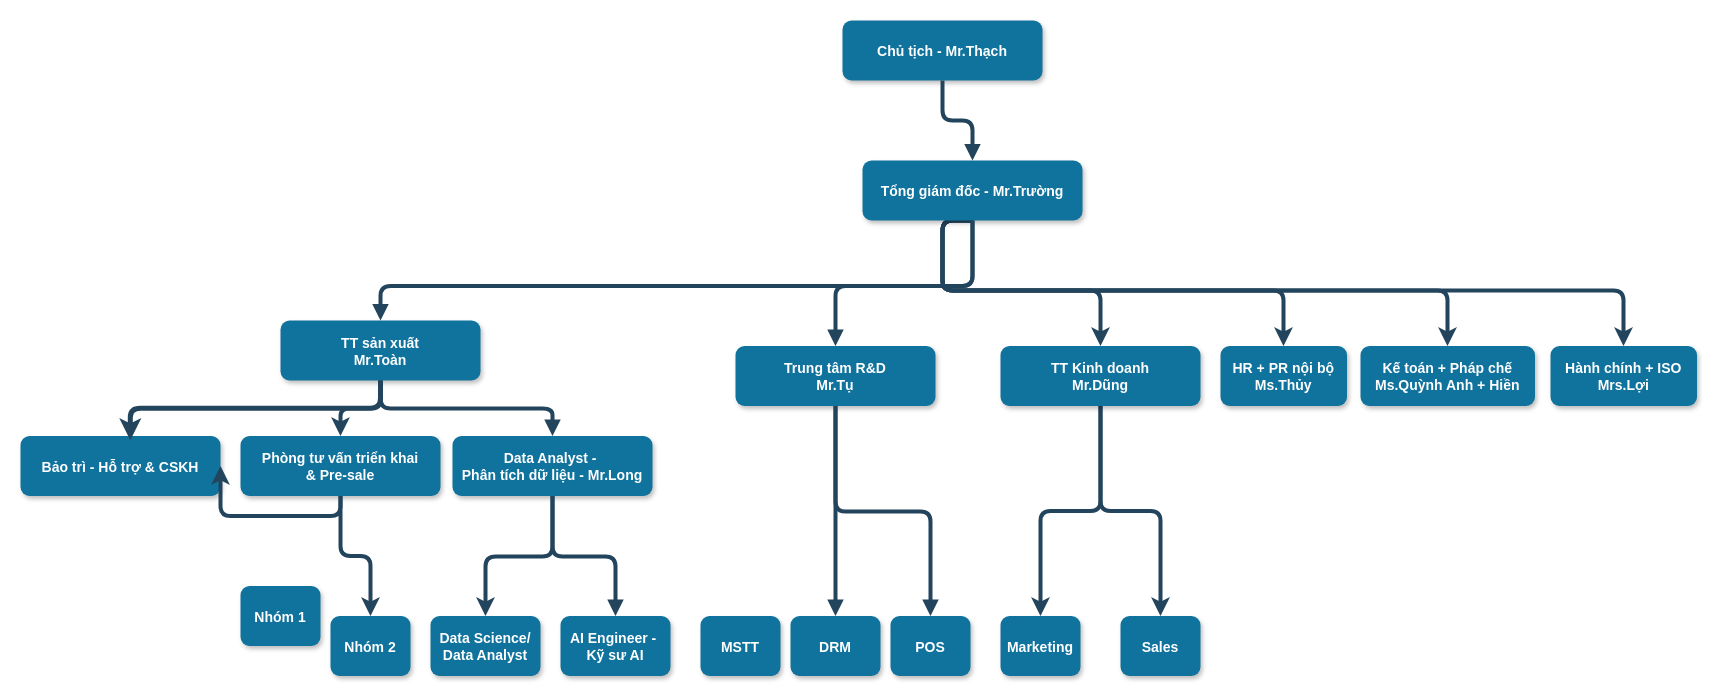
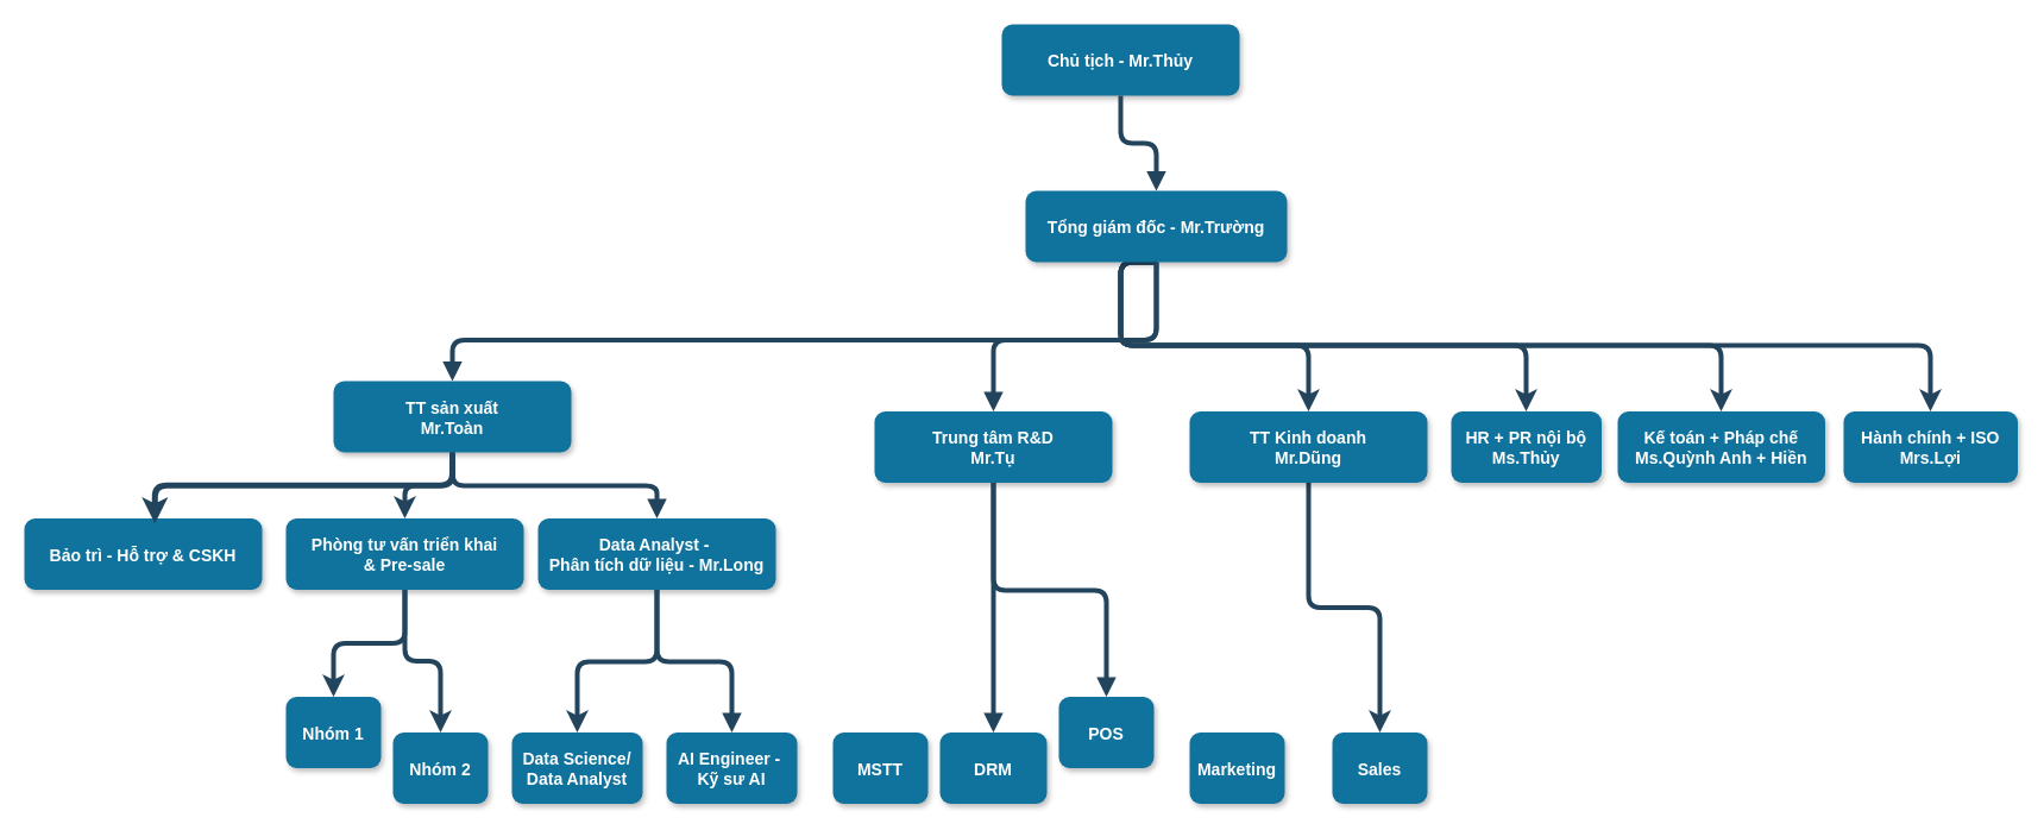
  <mxCell id="0" />
  <mxCell id="1" parent="0" />
- <mxCell id="2" value="Chủ tịch - Mr.Thạch" style="rounded=1;fillColor=#10739E;strokeColor=none;shadow=1;gradientColor=none;fontStyle=1;fontColor=#FFFFFF;fontSize=14;" parent="1" vertex="1"><mxGeometry x="842" y="20" width="200" height="60" as="geometry" /></mxCell>
+ <mxCell id="2" value="Chủ tịch - Mr.Thủy" style="rounded=1;fillColor=#10739E;strokeColor=none;shadow=1;gradientColor=none;fontStyle=1;fontColor=#FFFFFF;fontSize=14;" parent="1" vertex="1"><mxGeometry x="842" y="20" width="200" height="60" as="geometry" /></mxCell>
  <mxCell id="3" style="edgeStyle=orthogonalEdgeStyle;rounded=1;orthogonalLoop=1;jettySize=auto;html=1;exitX=0.5;exitY=1;exitDx=0;exitDy=0;curved=0;strokeColor=#23445D;strokeWidth=4;" edge="1" parent="1" source="7" target="9"><mxGeometry relative="1" as="geometry"><Array as="points"><mxPoint x="942" y="290" /><mxPoint x="1283" y="290" /></Array></mxGeometry></mxCell>
  <mxCell id="4" style="edgeStyle=orthogonalEdgeStyle;rounded=1;orthogonalLoop=1;jettySize=auto;html=1;exitX=0.5;exitY=1;exitDx=0;exitDy=0;curved=0;strokeColor=#23445D;strokeWidth=4;" edge="1" parent="1" source="7" target="8"><mxGeometry relative="1" as="geometry"><Array as="points"><mxPoint x="942" y="290" /><mxPoint x="1447" y="290" /></Array></mxGeometry></mxCell>
  <mxCell id="5" style="edgeStyle=orthogonalEdgeStyle;rounded=1;orthogonalLoop=1;jettySize=auto;html=1;exitX=0.5;exitY=1;exitDx=0;exitDy=0;curved=0;strokeColor=#23445D;strokeWidth=4;" edge="1" parent="1" source="7" target="32"><mxGeometry relative="1" as="geometry"><Array as="points"><mxPoint x="942" y="290" /><mxPoint x="1623" y="290" /></Array></mxGeometry></mxCell>
  <mxCell id="6" style="edgeStyle=orthogonalEdgeStyle;rounded=1;orthogonalLoop=1;jettySize=auto;html=1;exitX=0.5;exitY=1;exitDx=0;exitDy=0;entryX=0.5;entryY=0;entryDx=0;entryDy=0;curved=0;strokeColor=#23445D;strokeWidth=4;" edge="1" parent="1" source="7" target="12"><mxGeometry relative="1" as="geometry"><Array as="points"><mxPoint x="942" y="290" /><mxPoint x="1100" y="290" /></Array></mxGeometry></mxCell>
  <mxCell id="7" value="Tổng giám đốc - Mr.Trường" style="rounded=1;fillColor=#10739E;strokeColor=none;shadow=1;gradientColor=none;fontStyle=1;fontColor=#FFFFFF;fontSize=14;" parent="1" vertex="1"><mxGeometry x="862" y="160" width="220" height="60" as="geometry" /></mxCell>
  <mxCell id="8" value="Kế toán + Pháp chế&#10;Ms.Quỳnh Anh + Hiền" style="rounded=1;fillColor=#10739E;strokeColor=none;shadow=1;gradientColor=none;fontStyle=1;fontColor=#FFFFFF;fontSize=14;" parent="1" vertex="1"><mxGeometry x="1360" y="345.5" width="174.5" height="60" as="geometry" /></mxCell>
  <mxCell id="9" value="HR + PR nội bộ&#10;Ms.Thủy" style="rounded=1;fillColor=#10739E;strokeColor=none;shadow=1;gradientColor=none;fontStyle=1;fontColor=#FFFFFF;fontSize=14;" parent="1" vertex="1"><mxGeometry x="1220" y="345.5" width="126.5" height="60" as="geometry" /></mxCell>
- <mxCell id="10" style="edgeStyle=orthogonalEdgeStyle;rounded=1;orthogonalLoop=1;jettySize=auto;html=1;exitX=0.5;exitY=1;exitDx=0;exitDy=0;strokeColor=#23445D;curved=0;strokeWidth=4;entryX=0.5;entryY=0;entryDx=0;entryDy=0;" edge="1" parent="1" source="12" target="34"><mxGeometry relative="1" as="geometry"><mxPoint x="1020" y="520" as="targetPoint" /></mxGeometry></mxCell>
  <mxCell id="11" style="edgeStyle=orthogonalEdgeStyle;rounded=1;orthogonalLoop=1;jettySize=auto;html=1;exitX=0.5;exitY=1;exitDx=0;exitDy=0;strokeColor=#23445D;curved=0;strokeWidth=4;entryX=0.5;entryY=0;entryDx=0;entryDy=0;" edge="1" parent="1" source="12" target="35"><mxGeometry relative="1" as="geometry"><mxPoint x="1230" y="520" as="targetPoint" /></mxGeometry></mxCell>
  <mxCell id="12" value="TT Kinh doanh&#10;Mr.Dũng" style="rounded=1;fillColor=#10739E;strokeColor=none;shadow=1;gradientColor=none;fontStyle=1;fontColor=#FFFFFF;fontSize=14;" parent="1" vertex="1"><mxGeometry x="1000" y="345.5" width="200" height="60" as="geometry" /></mxCell>
  <mxCell id="13" style="edgeStyle=orthogonalEdgeStyle;rounded=1;orthogonalLoop=1;jettySize=auto;html=1;exitX=0.5;exitY=1;exitDx=0;exitDy=0;strokeColor=#23445D;strokeWidth=4;curved=0;" edge="1" parent="1" source="14" target="23"><mxGeometry relative="1" as="geometry" /></mxCell>
  <mxCell id="14" value="TT sản xuất&#10;Mr.Toàn" style="rounded=1;fillColor=#10739E;strokeColor=none;shadow=1;gradientColor=none;fontStyle=1;fontColor=#FFFFFF;fontSize=14;" parent="1" vertex="1"><mxGeometry x="280" y="320" width="200" height="60" as="geometry" /></mxCell>
  <mxCell id="15" style="edgeStyle=elbowEdgeStyle;rounded=1;orthogonalLoop=1;jettySize=auto;html=1;exitX=0.5;exitY=1;exitDx=0;exitDy=0;elbow=vertical;strokeWidth=4;curved=0;strokeColor=#23445D;" edge="1" parent="1" source="16" target="18"><mxGeometry relative="1" as="geometry" /></mxCell>
  <mxCell id="16" value="Data Analyst - &#10;Phân tích dữ liệu - Mr.Long" style="rounded=1;fillColor=#10739E;strokeColor=none;shadow=1;gradientColor=none;fontStyle=1;fontColor=#FFFFFF;fontSize=14;" parent="1" vertex="1"><mxGeometry x="452" y="435.5" width="200" height="60" as="geometry" /></mxCell>
  <mxCell id="17" value="AI Engineer - &#10;Kỹ sư AI" style="rounded=1;fillColor=#10739E;strokeColor=none;shadow=1;gradientColor=none;fontStyle=1;fontColor=#FFFFFF;fontSize=14;" parent="1" vertex="1"><mxGeometry x="560" y="615.5" width="110" height="60" as="geometry" /></mxCell>
  <mxCell id="18" value="Data Science/&#10;Data Analyst" style="rounded=1;fillColor=#10739E;strokeColor=none;shadow=1;gradientColor=none;fontStyle=1;fontColor=#FFFFFF;fontSize=14;" parent="1" vertex="1"><mxGeometry x="430" y="615.5" width="110" height="60" as="geometry" /></mxCell>
  <mxCell id="19" value="Trung tâm R&amp;D&#10;Mr.Tụ" style="rounded=1;fillColor=#10739E;strokeColor=none;shadow=1;gradientColor=none;fontStyle=1;fontColor=#FFFFFF;fontSize=14;" parent="1" vertex="1"><mxGeometry x="735" y="345.5" width="200" height="60" as="geometry" /></mxCell>
- <mxCell id="20" value="POS" style="rounded=1;fillColor=#10739E;strokeColor=none;shadow=1;gradientColor=none;fontStyle=1;fontColor=#FFFFFF;fontSize=14;" parent="1" vertex="1"><mxGeometry x="890" y="615.5" width="80" height="60" as="geometry" /></mxCell>
+ <mxCell id="20" value="POS" style="rounded=1;fillColor=#10739E;strokeColor=none;shadow=1;gradientColor=none;fontStyle=1;fontColor=#FFFFFF;fontSize=14;" parent="1" vertex="1"><mxGeometry x="890" y="585.5" width="80" height="60" as="geometry" /></mxCell>
  <mxCell id="21" value="DRM" style="rounded=1;fillColor=#10739E;strokeColor=none;shadow=1;gradientColor=none;fontStyle=1;fontColor=#FFFFFF;fontSize=14;" parent="1" vertex="1"><mxGeometry x="790" y="615.5" width="90" height="60" as="geometry" /></mxCell>
  <mxCell id="22" value="MSTT" style="rounded=1;fillColor=#10739E;strokeColor=none;shadow=1;gradientColor=none;fontStyle=1;fontColor=#FFFFFF;fontSize=14;" parent="1" vertex="1"><mxGeometry x="700" y="615.5" width="80" height="60" as="geometry" /></mxCell>
  <mxCell id="23" value="Phòng tư vấn triển khai&#10;&amp; Pre-sale" style="rounded=1;fillColor=#10739E;strokeColor=none;shadow=1;gradientColor=none;fontStyle=1;fontColor=#FFFFFF;fontSize=14;" parent="1" vertex="1"><mxGeometry x="240" y="435.5" width="200" height="60" as="geometry" /></mxCell>
  <mxCell id="24" value="Bảo trì - Hỗ trợ &amp; CSKH" style="rounded=1;fillColor=#10739E;strokeColor=none;shadow=1;gradientColor=none;fontStyle=1;fontColor=#FFFFFF;fontSize=14;" parent="1" vertex="1"><mxGeometry x="20" y="435.5" width="200" height="60" as="geometry" /></mxCell>
  <mxCell id="25" value="" style="edgeStyle=elbowEdgeStyle;elbow=vertical;strokeWidth=4;endArrow=block;endFill=1;fontStyle=1;strokeColor=#23445D;" parent="1" source="2" target="7" edge="1"><mxGeometry x="22" y="165.5" width="100" height="100" as="geometry"><mxPoint x="192" y="-4.5" as="sourcePoint" /><mxPoint x="292" y="-104.5" as="targetPoint" /></mxGeometry></mxCell>
  <mxCell id="26" value="" style="edgeStyle=elbowEdgeStyle;elbow=vertical;strokeWidth=4;endArrow=block;endFill=1;fontStyle=1;strokeColor=#23445D;" parent="1" source="7" target="14" edge="1"><mxGeometry x="22" y="165.5" width="100" height="100" as="geometry"><mxPoint x="192" y="-4.5" as="sourcePoint" /><mxPoint x="292" y="-104.5" as="targetPoint" /><Array as="points"><mxPoint x="722" y="285.5" /></Array></mxGeometry></mxCell>
  <mxCell id="27" value="" style="edgeStyle=elbowEdgeStyle;elbow=vertical;strokeWidth=4;endArrow=block;endFill=1;fontStyle=1;strokeColor=#23445D;" parent="1" source="14" target="16" edge="1"><mxGeometry x="62" y="165.5" width="100" height="100" as="geometry"><mxPoint x="232" y="-4.5" as="sourcePoint" /><mxPoint x="332" y="-104.5" as="targetPoint" /></mxGeometry></mxCell>
  <mxCell id="28" value="" style="edgeStyle=elbowEdgeStyle;elbow=vertical;strokeWidth=4;endArrow=block;endFill=1;fontStyle=1;strokeColor=#23445D;" parent="1" source="16" target="17" edge="1"><mxGeometry x="62" y="175.5" width="100" height="100" as="geometry"><mxPoint x="232" y="5.5" as="sourcePoint" /><mxPoint x="332" y="-94.5" as="targetPoint" /></mxGeometry></mxCell>
  <mxCell id="29" value="" style="edgeStyle=elbowEdgeStyle;elbow=vertical;strokeWidth=4;endArrow=block;endFill=1;fontStyle=1;strokeColor=#23445D;" parent="1" source="19" target="20" edge="1"><mxGeometry x="62" y="165.5" width="100" height="100" as="geometry"><mxPoint x="232" y="-4.5" as="sourcePoint" /><mxPoint x="332" y="-104.5" as="targetPoint" /></mxGeometry></mxCell>
  <mxCell id="30" value="" style="edgeStyle=elbowEdgeStyle;elbow=vertical;strokeWidth=4;endArrow=block;endFill=1;fontStyle=1;strokeColor=#23445D;exitX=0.5;exitY=1;exitDx=0;exitDy=0;" parent="1" source="19" target="21" edge="1"><mxGeometry x="62" y="175.5" width="100" height="100" as="geometry"><mxPoint x="232" y="5.5" as="sourcePoint" /><mxPoint x="332" y="-94.5" as="targetPoint" /></mxGeometry></mxCell>
  <mxCell id="31" value="" style="edgeStyle=elbowEdgeStyle;elbow=vertical;strokeWidth=4;endArrow=block;endFill=1;fontStyle=1;strokeColor=#23445D;entryX=0.5;entryY=0;entryDx=0;entryDy=0;exitX=0.5;exitY=1;exitDx=0;exitDy=0;" parent="1" source="7" target="19" edge="1"><mxGeometry x="22" y="165.5" width="100" height="100" as="geometry"><mxPoint x="840" y="170" as="sourcePoint" /><mxPoint x="292" y="-104.5" as="targetPoint" /><Array as="points"><mxPoint x="822" y="285.5" /></Array></mxGeometry></mxCell>
  <mxCell id="32" value="Hành chính + ISO&#10;Mrs.Lợi" style="rounded=1;fillColor=#10739E;strokeColor=none;shadow=1;gradientColor=none;fontStyle=1;fontColor=#FFFFFF;fontSize=14;" vertex="1" parent="1"><mxGeometry x="1550" y="345.5" width="146.5" height="60" as="geometry" /></mxCell>
  <mxCell id="33" style="edgeStyle=orthogonalEdgeStyle;rounded=1;orthogonalLoop=1;jettySize=auto;html=1;exitX=0.5;exitY=1;exitDx=0;exitDy=0;entryX=0.549;entryY=0.07;entryDx=0;entryDy=0;entryPerimeter=0;curved=0;strokeColor=#23445D;strokeWidth=5;" edge="1" parent="1" source="14" target="24"><mxGeometry relative="1" as="geometry" /></mxCell>
  <mxCell id="34" value="Marketing" style="rounded=1;fillColor=#10739E;strokeColor=none;shadow=1;gradientColor=none;fontStyle=1;fontColor=#FFFFFF;fontSize=14;" vertex="1" parent="1"><mxGeometry x="1000" y="615.5" width="80" height="60" as="geometry" /></mxCell>
  <mxCell id="35" value="Sales" style="rounded=1;fillColor=#10739E;strokeColor=none;shadow=1;gradientColor=none;fontStyle=1;fontColor=#FFFFFF;fontSize=14;" vertex="1" parent="1"><mxGeometry x="1120" y="615.5" width="80" height="60" as="geometry" /></mxCell>
- <mxCell id="36" style="edgeStyle=orthogonalEdgeStyle;rounded=1;orthogonalLoop=1;jettySize=auto;html=1;exitX=0.5;exitY=1;exitDx=0;exitDy=0;strokeColor=#23445D;curved=0;strokeWidth=4;" edge="1" parent="1" target="24" source="23"><mxGeometry relative="1" as="geometry"><mxPoint x="160" y="634" as="targetPoint" /><mxPoint x="240" y="520" as="sourcePoint" /></mxGeometry></mxCell>
+ <mxCell id="36" style="edgeStyle=orthogonalEdgeStyle;rounded=1;orthogonalLoop=1;jettySize=auto;html=1;exitX=0.5;exitY=1;exitDx=0;exitDy=0;strokeColor=#23445D;curved=0;strokeWidth=4;entryX=0.5;entryY=0;entryDx=0;entryDy=0;" edge="1" parent="1" target="38" source="23"><mxGeometry relative="1" as="geometry"><mxPoint x="160" y="634" as="targetPoint" /><mxPoint x="240" y="520" as="sourcePoint" /></mxGeometry></mxCell>
  <mxCell id="37" style="edgeStyle=orthogonalEdgeStyle;rounded=1;orthogonalLoop=1;jettySize=auto;html=1;exitX=0.5;exitY=1;exitDx=0;exitDy=0;strokeColor=#23445D;curved=0;strokeWidth=4;entryX=0.5;entryY=0;entryDx=0;entryDy=0;" edge="1" parent="1" target="39" source="23"><mxGeometry relative="1" as="geometry"><mxPoint x="370" y="634" as="targetPoint" /><mxPoint x="240" y="520" as="sourcePoint" /></mxGeometry></mxCell>
  <mxCell id="38" value="Nhóm 1" style="rounded=1;fillColor=#10739E;strokeColor=none;shadow=1;gradientColor=none;fontStyle=1;fontColor=#FFFFFF;fontSize=14;" vertex="1" parent="1"><mxGeometry x="240" y="585.5" width="80" height="60" as="geometry" /></mxCell>
  <mxCell id="39" value="Nhóm 2" style="rounded=1;fillColor=#10739E;strokeColor=none;shadow=1;gradientColor=none;fontStyle=1;fontColor=#FFFFFF;fontSize=14;" vertex="1" parent="1"><mxGeometry x="330" y="615.5" width="80" height="60" as="geometry" /></mxCell>
